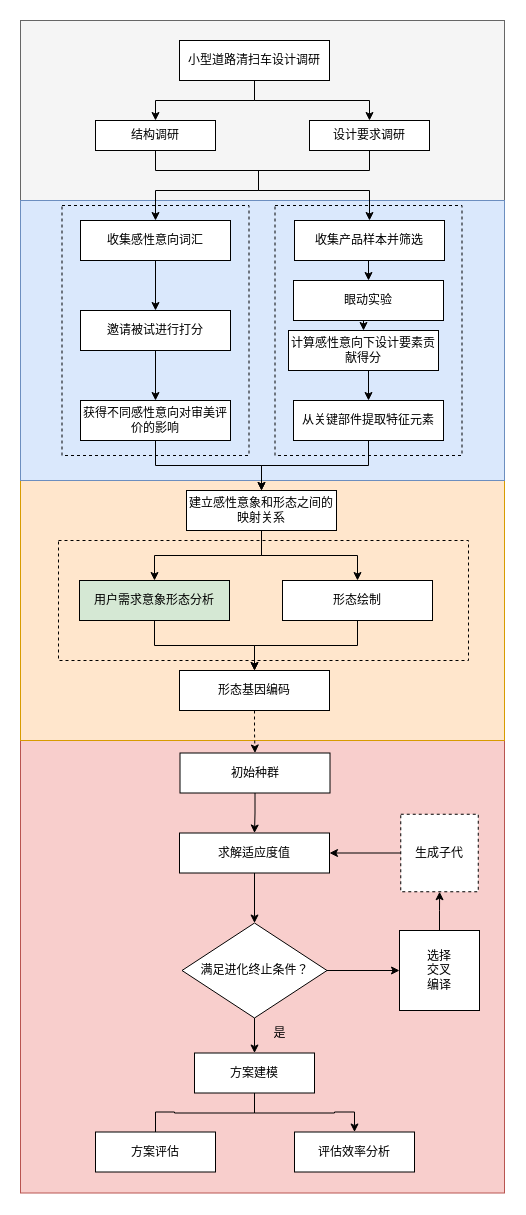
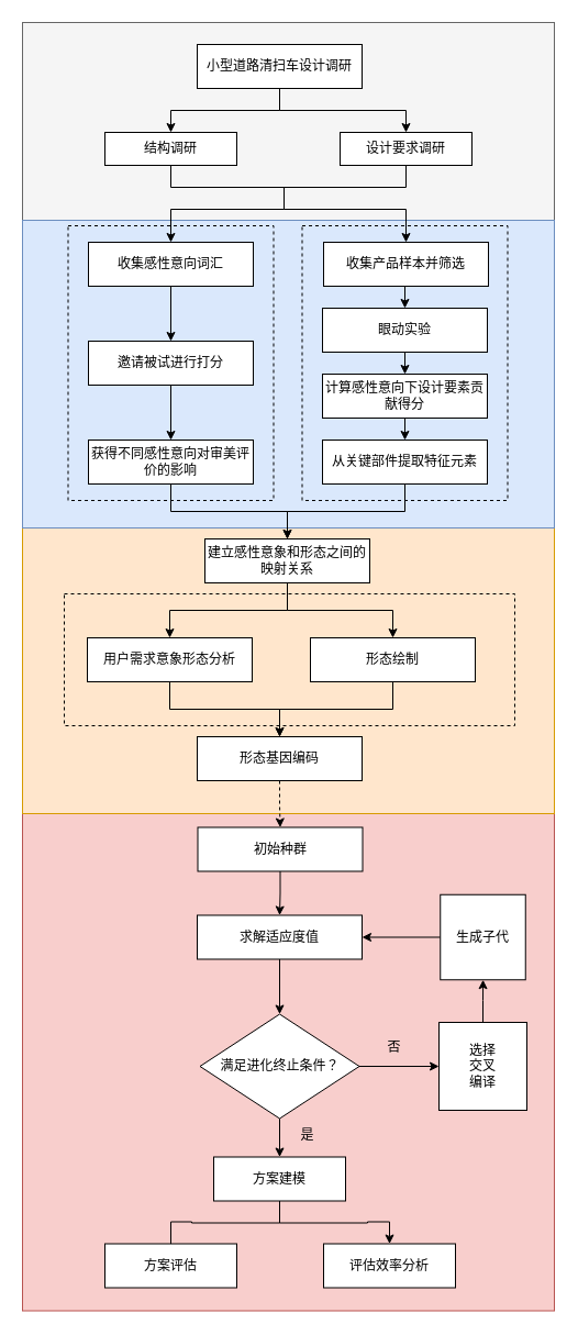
  <mxCell id="0" />
  <mxCell id="1" parent="0" />
  <mxCell id="2" value="" style="rounded=0;whiteSpace=wrap;html=1;fillColor=#f5f5f5;strokeColor=#666666;fontColor=#333333;" parent="1" vertex="1"><mxGeometry x="20" y="20" width="484" height="180" as="geometry" /></mxCell>
  <mxCell id="3" value="" style="rounded=0;whiteSpace=wrap;html=1;fillColor=#f8cecc;strokeColor=#b85450;" parent="1" vertex="1"><mxGeometry x="20" y="740" width="484" height="452.5" as="geometry" /></mxCell>
  <mxCell id="4" value="" style="rounded=0;whiteSpace=wrap;html=1;fillColor=#ffe6cc;strokeColor=#d79b00;" parent="1" vertex="1"><mxGeometry x="20" y="480" width="484" height="260" as="geometry" /></mxCell>
  <mxCell id="5" value="" style="rounded=0;whiteSpace=wrap;html=1;fillColor=#dae8fc;strokeColor=#6c8ebf;" parent="1" vertex="1"><mxGeometry x="20" y="200" width="484" height="280" as="geometry" /></mxCell>
  <mxCell id="6" style="edgeStyle=orthogonalEdgeStyle;rounded=0;orthogonalLoop=1;jettySize=auto;html=1;exitX=0.5;exitY=1;exitDx=0;exitDy=0;entryX=0.5;entryY=0;entryDx=0;entryDy=0;" parent="1" source="8" target="13" edge="1"><mxGeometry relative="1" as="geometry" /></mxCell>
  <mxCell id="7" style="edgeStyle=orthogonalEdgeStyle;rounded=0;orthogonalLoop=1;jettySize=auto;html=1;exitX=0.5;exitY=0;exitDx=0;exitDy=0;endArrow=none;endFill=0;startArrow=classic;startFill=1;" parent="1" source="8" edge="1"><mxGeometry relative="1" as="geometry"><mxPoint x="258" y="180" as="targetPoint" /><Array as="points"><mxPoint x="155" y="190" /><mxPoint x="258" y="190" /></Array></mxGeometry></mxCell>
  <mxCell id="8" value="收集感性意向词汇" style="rounded=0;whiteSpace=wrap;html=1;" parent="1" vertex="1"><mxGeometry x="80" y="220" width="150" height="40" as="geometry" /></mxCell>
  <mxCell id="9" style="edgeStyle=orthogonalEdgeStyle;rounded=0;orthogonalLoop=1;jettySize=auto;html=1;exitX=0.5;exitY=0;exitDx=0;exitDy=0;endArrow=none;endFill=0;startArrow=classic;startFill=1;" parent="1" source="11" edge="1"><mxGeometry relative="1" as="geometry"><mxPoint x="268" y="170" as="targetPoint" /><Array as="points"><mxPoint x="369" y="190" /><mxPoint x="258" y="190" /><mxPoint x="258" y="170" /></Array></mxGeometry></mxCell>
  <mxCell id="10" style="edgeStyle=orthogonalEdgeStyle;rounded=0;orthogonalLoop=1;jettySize=auto;html=1;exitX=0.5;exitY=1;exitDx=0;exitDy=0;entryX=0.5;entryY=0;entryDx=0;entryDy=0;" edge="1" parent="1" source="11" target="17"><mxGeometry relative="1" as="geometry" /></mxCell>
  <mxCell id="11" value="收集产品样本并筛选" style="rounded=0;whiteSpace=wrap;html=1;" parent="1" vertex="1"><mxGeometry x="294" y="220" width="150" height="40" as="geometry" /></mxCell>
  <mxCell id="12" style="edgeStyle=orthogonalEdgeStyle;rounded=0;orthogonalLoop=1;jettySize=auto;html=1;exitX=0.5;exitY=1;exitDx=0;exitDy=0;entryX=0.5;entryY=0;entryDx=0;entryDy=0;" parent="1" source="13" target="15" edge="1"><mxGeometry relative="1" as="geometry" /></mxCell>
  <mxCell id="13" value="邀请被试进行打分" style="rounded=0;whiteSpace=wrap;html=1;" parent="1" vertex="1"><mxGeometry x="80" y="310" width="150" height="40" as="geometry" /></mxCell>
  <mxCell id="14" style="edgeStyle=orthogonalEdgeStyle;rounded=0;orthogonalLoop=1;jettySize=auto;html=1;entryX=0.5;entryY=0;entryDx=0;entryDy=0;" edge="1" parent="1" source="15" target="48"><mxGeometry relative="1" as="geometry" /></mxCell>
  <mxCell id="15" value="获得不同感性意向对审美评价的影响" style="rounded=0;whiteSpace=wrap;html=1;" parent="1" vertex="1"><mxGeometry x="80" y="400" width="150" height="40" as="geometry" /></mxCell>
  <mxCell id="16" style="edgeStyle=orthogonalEdgeStyle;rounded=0;orthogonalLoop=1;jettySize=auto;html=1;exitX=0.5;exitY=1;exitDx=0;exitDy=0;entryX=0.5;entryY=0;entryDx=0;entryDy=0;" edge="1" parent="1" source="17" target="21"><mxGeometry relative="1" as="geometry" /></mxCell>
  <mxCell id="17" value="眼动实验" style="rounded=0;whiteSpace=wrap;html=1;" parent="1" vertex="1"><mxGeometry x="293" y="280" width="150" height="40" as="geometry" /></mxCell>
  <mxCell id="18" style="edgeStyle=orthogonalEdgeStyle;rounded=0;orthogonalLoop=1;jettySize=auto;html=1;exitX=0.5;exitY=1;exitDx=0;exitDy=0;entryX=0.5;entryY=0;entryDx=0;entryDy=0;" parent="1" source="19" target="23" edge="1"><mxGeometry relative="1" as="geometry" /></mxCell>
  <mxCell id="19" value="初始种群" style="rounded=0;whiteSpace=wrap;html=1;" parent="1" vertex="1"><mxGeometry x="179.5" y="752.5" width="150" height="40" as="geometry" /></mxCell>
  <mxCell id="20" style="edgeStyle=orthogonalEdgeStyle;rounded=0;orthogonalLoop=1;jettySize=auto;html=1;exitX=0.5;exitY=1;exitDx=0;exitDy=0;entryX=0.5;entryY=0;entryDx=0;entryDy=0;" edge="1" parent="1" source="21" target="25"><mxGeometry relative="1" as="geometry" /></mxCell>
- <mxCell id="21" value="计算感性意向下设计要素贡献得分" style="rounded=0;whiteSpace=wrap;html=1;" parent="1" vertex="1"><mxGeometry x="288" y="330" width="150" height="40" as="geometry" /></mxCell>
+ <mxCell id="21" value="计算感性意向下设计要素贡献得分" style="rounded=0;whiteSpace=wrap;html=1;" parent="1" vertex="1"><mxGeometry x="293" y="340" width="150" height="40" as="geometry" /></mxCell>
  <mxCell id="22" value="" style="edgeStyle=orthogonalEdgeStyle;rounded=0;orthogonalLoop=1;jettySize=auto;html=1;" parent="1" source="23" target="28" edge="1"><mxGeometry relative="1" as="geometry" /></mxCell>
  <mxCell id="23" value="求解适应度值" style="rounded=0;whiteSpace=wrap;html=1;" parent="1" vertex="1"><mxGeometry x="179" y="832.5" width="150" height="40" as="geometry" /></mxCell>
  <mxCell id="24" style="edgeStyle=orthogonalEdgeStyle;rounded=0;orthogonalLoop=1;jettySize=auto;html=1;exitX=0.5;exitY=1;exitDx=0;exitDy=0;entryX=0.5;entryY=0;entryDx=0;entryDy=0;" edge="1" parent="1" source="25" target="48"><mxGeometry relative="1" as="geometry" /></mxCell>
  <mxCell id="25" value="从关键部件提取特征元素" style="rounded=0;whiteSpace=wrap;html=1;" parent="1" vertex="1"><mxGeometry x="293" y="400" width="150" height="40" as="geometry" /></mxCell>
  <mxCell id="26" style="edgeStyle=orthogonalEdgeStyle;rounded=0;orthogonalLoop=1;jettySize=auto;html=1;exitX=0.5;exitY=1;exitDx=0;exitDy=0;" parent="1" source="28" edge="1"><mxGeometry relative="1" as="geometry"><mxPoint x="254" y="1052.5" as="targetPoint" /></mxGeometry></mxCell>
  <mxCell id="27" style="edgeStyle=orthogonalEdgeStyle;rounded=0;orthogonalLoop=1;jettySize=auto;html=1;exitX=1;exitY=0.5;exitDx=0;exitDy=0;" parent="1" source="28" target="33" edge="1"><mxGeometry relative="1" as="geometry"><mxPoint x="379" y="970.5" as="targetPoint" /></mxGeometry></mxCell>
  <mxCell id="28" value="满足进化终止条件？" style="rhombus;whiteSpace=wrap;html=1;rounded=0;spacingTop=0;spacingBottom=0;spacingRight=10;spacingLeft=10;" parent="1" vertex="1"><mxGeometry x="181.5" y="922.5" width="145" height="95" as="geometry" /></mxCell>
  <mxCell id="29" style="edgeStyle=orthogonalEdgeStyle;rounded=0;orthogonalLoop=1;jettySize=auto;html=1;exitX=0.5;exitY=1;exitDx=0;exitDy=0;entryX=0.5;entryY=0;entryDx=0;entryDy=0;endArrow=none;" parent="1" source="31" target="38" edge="1"><mxGeometry relative="1" as="geometry" /></mxCell>
  <mxCell id="30" style="edgeStyle=orthogonalEdgeStyle;rounded=0;orthogonalLoop=1;jettySize=auto;html=1;exitX=0.5;exitY=1;exitDx=0;exitDy=0;entryX=0.5;entryY=0;entryDx=0;entryDy=0;" parent="1" source="31" target="42" edge="1"><mxGeometry relative="1" as="geometry" /></mxCell>
  <mxCell id="31" value="&lt;div&gt;方案建模&lt;/div&gt;" style="whiteSpace=wrap;html=1;rounded=0;spacingTop=0;spacingLeft=10;spacingBottom=0;spacingRight=10;" parent="1" vertex="1"><mxGeometry x="194" y="1052.5" width="120" height="40" as="geometry" /></mxCell>
  <mxCell id="32" value="" style="edgeStyle=orthogonalEdgeStyle;rounded=0;orthogonalLoop=1;jettySize=auto;html=1;" parent="1" source="33" target="35" edge="1"><mxGeometry relative="1" as="geometry" /></mxCell>
  <mxCell id="33" value="&lt;div&gt;选择&lt;/div&gt;&lt;div&gt;交叉&lt;/div&gt;&lt;div&gt;编译&lt;br&gt;&lt;/div&gt;" style="whiteSpace=wrap;html=1;aspect=fixed;" parent="1" vertex="1"><mxGeometry x="399" y="930" width="80" height="80" as="geometry" /></mxCell>
  <mxCell id="34" style="edgeStyle=orthogonalEdgeStyle;rounded=0;orthogonalLoop=1;jettySize=auto;html=1;exitX=0;exitY=0.5;exitDx=0;exitDy=0;entryX=1;entryY=0.5;entryDx=0;entryDy=0;" parent="1" source="35" target="23" edge="1"><mxGeometry relative="1" as="geometry" /></mxCell>
- <mxCell id="35" value="生成子代" style="whiteSpace=wrap;html=1;aspect=fixed;dashed=1;" parent="1" vertex="1"><mxGeometry x="400.25" y="813.75" width="77.5" height="77.5" as="geometry" /></mxCell>
+ <mxCell id="35" value="生成子代" style="whiteSpace=wrap;html=1;aspect=fixed;" parent="1" vertex="1"><mxGeometry x="400.25" y="813.75" width="77.5" height="77.5" as="geometry" /></mxCell>
+ <mxCell id="36" value="否" style="text;html=1;align=center;verticalAlign=middle;resizable=0;points=[];autosize=1;strokeColor=none;fillColor=none;" parent="1" vertex="1"><mxGeometry x="343" y="942.5" width="30" height="20" as="geometry" /></mxCell>
  <mxCell id="37" value="是" style="text;html=1;align=center;verticalAlign=middle;resizable=0;points=[];autosize=1;strokeColor=none;fillColor=none;" parent="1" vertex="1"><mxGeometry x="264" y="1022.5" width="30" height="20" as="geometry" /></mxCell>
  <mxCell id="38" value="&lt;div&gt;方案评估&lt;/div&gt;" style="whiteSpace=wrap;html=1;rounded=0;spacingTop=0;spacingLeft=10;spacingBottom=0;spacingRight=10;" parent="1" vertex="1"><mxGeometry x="95" y="1131.5" width="120" height="40" as="geometry" /></mxCell>
  <mxCell id="39" style="edgeStyle=orthogonalEdgeStyle;rounded=0;orthogonalLoop=1;jettySize=auto;html=1;exitX=0.5;exitY=1;exitDx=0;exitDy=0;entryX=0.5;entryY=0;entryDx=0;entryDy=0;" parent="1" source="41" target="43" edge="1"><mxGeometry relative="1" as="geometry" /></mxCell>
  <mxCell id="40" style="edgeStyle=orthogonalEdgeStyle;rounded=0;orthogonalLoop=1;jettySize=auto;html=1;exitX=0.5;exitY=1;exitDx=0;exitDy=0;" parent="1" source="41" target="45" edge="1"><mxGeometry relative="1" as="geometry" /></mxCell>
  <mxCell id="41" value="小型道路清扫车设计调研" style="rounded=0;whiteSpace=wrap;html=1;" parent="1" vertex="1"><mxGeometry x="179" y="40" width="150" height="40" as="geometry" /></mxCell>
  <mxCell id="42" value="评估效率分析" style="whiteSpace=wrap;html=1;rounded=0;spacingTop=0;spacingLeft=10;spacingBottom=0;spacingRight=10;" parent="1" vertex="1"><mxGeometry x="294" y="1131.5" width="120" height="40" as="geometry" /></mxCell>
  <mxCell id="43" value="结构调研" style="rounded=0;whiteSpace=wrap;html=1;" parent="1" vertex="1"><mxGeometry x="95" y="120" width="120" height="30" as="geometry" /></mxCell>
  <mxCell id="44" value="" style="edgeStyle=orthogonalEdgeStyle;rounded=0;orthogonalLoop=1;jettySize=auto;html=1;endArrow=none;endFill=0;" parent="1" source="45" target="43" edge="1"><mxGeometry relative="1" as="geometry"><Array as="points"><mxPoint x="369" y="170" /><mxPoint x="155" y="170" /></Array></mxGeometry></mxCell>
  <mxCell id="45" value="设计要求调研" style="rounded=0;whiteSpace=wrap;html=1;" parent="1" vertex="1"><mxGeometry x="309" y="120" width="120" height="30" as="geometry" /></mxCell>
  <mxCell id="46" style="edgeStyle=orthogonalEdgeStyle;rounded=0;orthogonalLoop=1;jettySize=auto;html=1;exitX=0.5;exitY=1;exitDx=0;exitDy=0;entryX=0.5;entryY=0;entryDx=0;entryDy=0;" edge="1" parent="1" source="48" target="54"><mxGeometry relative="1" as="geometry" /></mxCell>
  <mxCell id="47" style="edgeStyle=orthogonalEdgeStyle;rounded=0;orthogonalLoop=1;jettySize=auto;html=1;exitX=0.5;exitY=1;exitDx=0;exitDy=0;entryX=0.5;entryY=0;entryDx=0;entryDy=0;" edge="1" parent="1" source="48" target="56"><mxGeometry relative="1" as="geometry" /></mxCell>
  <mxCell id="48" value="建立感性意象和形态之间的映射关系" style="rounded=0;whiteSpace=wrap;html=1;" vertex="1" parent="1"><mxGeometry x="186" y="490" width="150" height="40" as="geometry" /></mxCell>
  <mxCell id="49" value="" style="rounded=0;whiteSpace=wrap;html=1;fillColor=none;dashed=1;" vertex="1" parent="1"><mxGeometry x="61.5" y="205" width="187" height="250" as="geometry" /></mxCell>
  <mxCell id="50" value="" style="rounded=0;whiteSpace=wrap;html=1;fillColor=none;dashed=1;" vertex="1" parent="1"><mxGeometry x="274.5" y="205" width="187" height="250" as="geometry" /></mxCell>
  <mxCell id="51" style="edgeStyle=orthogonalEdgeStyle;rounded=0;orthogonalLoop=1;jettySize=auto;html=1;exitX=0.5;exitY=1;exitDx=0;exitDy=0;dashed=1;" edge="1" parent="1" source="52" target="19"><mxGeometry relative="1" as="geometry" /></mxCell>
  <mxCell id="52" value="形态基因编码" style="rounded=0;whiteSpace=wrap;html=1;" vertex="1" parent="1"><mxGeometry x="179" y="670" width="150" height="40" as="geometry" /></mxCell>
  <mxCell id="53" style="edgeStyle=orthogonalEdgeStyle;rounded=0;orthogonalLoop=1;jettySize=auto;html=1;exitX=0.5;exitY=1;exitDx=0;exitDy=0;entryX=0.5;entryY=0;entryDx=0;entryDy=0;" edge="1" parent="1" source="54" target="52"><mxGeometry relative="1" as="geometry" /></mxCell>
- <mxCell id="54" value="用户需求意象形态分析" style="rounded=0;whiteSpace=wrap;html=1;fillColor=#d5e8d4;" vertex="1" parent="1"><mxGeometry x="79" y="580" width="150" height="40" as="geometry" /></mxCell>
+ <mxCell id="54" value="用户需求意象形态分析" style="rounded=0;whiteSpace=wrap;html=1;" vertex="1" parent="1"><mxGeometry x="79" y="580" width="150" height="40" as="geometry" /></mxCell>
  <mxCell id="55" style="edgeStyle=orthogonalEdgeStyle;rounded=0;orthogonalLoop=1;jettySize=auto;html=1;exitX=0.5;exitY=1;exitDx=0;exitDy=0;entryX=0.5;entryY=0;entryDx=0;entryDy=0;" edge="1" parent="1" source="56" target="52"><mxGeometry relative="1" as="geometry" /></mxCell>
  <mxCell id="56" value="形态绘制" style="rounded=0;whiteSpace=wrap;html=1;" vertex="1" parent="1"><mxGeometry x="282" y="580" width="150" height="40" as="geometry" /></mxCell>
  <mxCell id="57" value="" style="rounded=0;whiteSpace=wrap;html=1;fillColor=none;dashed=1;" vertex="1" parent="1"><mxGeometry x="58" y="540" width="410" height="120" as="geometry" /></mxCell>
